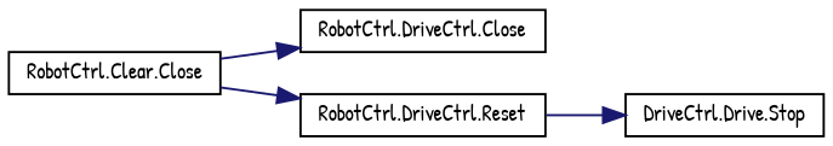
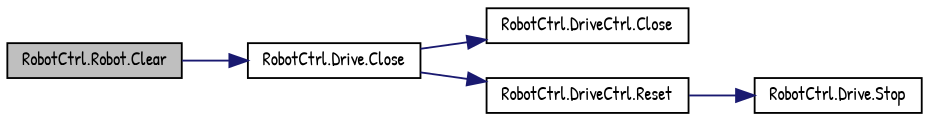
  digraph {
    fontname="Patrick Hand"
    rankdir=LR
    node [color=black fillcolor=white fontname="Patrick Hand" fontsize=10 shape=record style=filled]
    edge [color=midnightblue fontname="Patrick Hand" fontsize=10 labelfontname=FreeSans labelfontsize=10 style=solid]
-   n2 [height=0.2 label="RobotCtrl.Clear.Close" width=0.4]
+   n1 [fillcolor=grey75 fontcolor=black height=0.2 label="RobotCtrl.Robot.Clear" width=0.4]
+   n2 [height=0.2 label="RobotCtrl.Drive.Close" width=0.4]
    n3 [height=0.2 label="RobotCtrl.DriveCtrl.Close" width=0.4]
    n4 [height=0.2 label="RobotCtrl.DriveCtrl.Reset" width=0.4]
-   n5 [height=0.2 label="DriveCtrl.Drive.Stop" width=0.4]
+   n5 [height=0.2 label="RobotCtrl.Drive.Stop" width=0.4]
+   n1 -> n2
    n2 -> n3
    n2 -> n4
    n4 -> n5
  }
